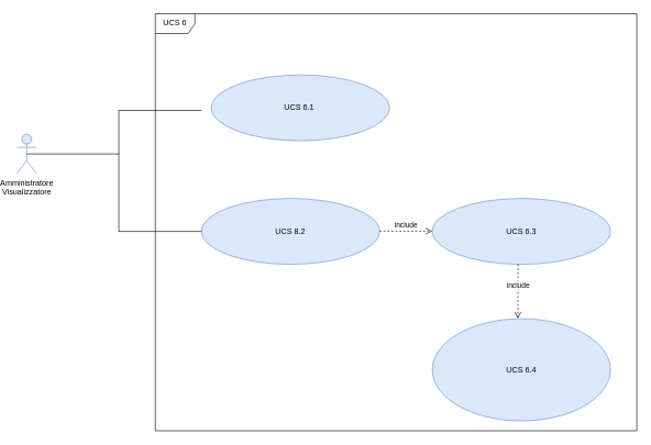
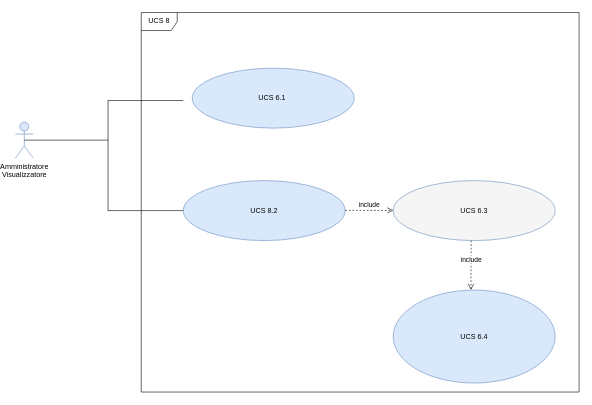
  <mxCell id="0" />
  <mxCell id="1" parent="0" />
  <mxCell id="2" value="" parent="1" vertex="1" style="line;strokeWidth=1;fillColor=none;align=left;verticalAlign=middle;spacingTop=-1;spacingLeft=3;spacingRight=3;rotatable=0;labelPosition=right;points=[];portConstraint=eastwest;verticalLabelPosition=middle;rotation=90;"><mxGeometry as="geometry" height="60" width="185" y="228.82" x="82.19" /></mxCell>
- <mxCell id="3" value="UCS 6" parent="1" vertex="1" style="shape=umlFrame;whiteSpace=wrap;html=1;"><mxGeometry as="geometry" height="632.71" width="730" y="20.29" x="230" /></mxCell>
+ <mxCell id="3" value="UCS 8" parent="1" vertex="1" style="shape=umlFrame;whiteSpace=wrap;html=1;"><mxGeometry as="geometry" height="632.71" width="730" y="20.29" x="230" /></mxCell>
  <mxCell id="4" value="Amministratore&lt;br&gt;Visualizzatore" parent="1" vertex="1" style="shape=umlActor;verticalLabelPosition=bottom;labelBackgroundColor=#ffffff;verticalAlign=top;html=1;fillColor=#dae8fc;strokeColor=#6c8ebf;"><mxGeometry as="geometry" height="60" width="30" y="203" x="20" /></mxCell>
  <mxCell id="5" value="UCS 6.1&amp;nbsp;" parent="1" vertex="1" style="ellipse;whiteSpace=wrap;html=1;fillColor=#dae8fc;strokeColor=#6c8ebf;"><mxGeometry x="315" y="113" as="geometry" height="100" width="270" /></mxCell>
  <mxCell id="6" value="UCS 8.2" parent="1" vertex="1" style="ellipse;whiteSpace=wrap;html=1;fillColor=#dae8fc;strokeColor=#6c8ebf;"><mxGeometry as="geometry" height="100" width="270" y="300.5" x="300" /></mxCell>
- <mxCell id="7" value="UCS 6.3" parent="1" vertex="1" style="ellipse;whiteSpace=wrap;html=1;fillColor=#dae8fc;strokeColor=#6c8ebf;"><mxGeometry as="geometry" height="100" width="270" y="300.5" x="650" /></mxCell>
+ <mxCell id="7" value="UCS 6.3" parent="1" vertex="1" style="ellipse;whiteSpace=wrap;html=1;fillColor=#f5f5f5;strokeColor=#6c8ebf;"><mxGeometry as="geometry" height="100" width="270" y="300.5" x="650" /></mxCell>
  <mxCell id="8" value="" parent="1" vertex="1" style="line;strokeWidth=1;fillColor=none;align=left;verticalAlign=middle;spacingTop=-1;spacingLeft=3;spacingRight=3;rotatable=0;labelPosition=right;points=[];portConstraint=eastwest;"><mxGeometry as="geometry" height="8" width="140" y="229" x="35" /></mxCell>
  <mxCell id="9" value="" parent="1" vertex="1" style="line;strokeWidth=1;fillColor=none;align=left;verticalAlign=middle;spacingTop=-1;spacingLeft=3;spacingRight=3;rotatable=0;labelPosition=right;points=[];portConstraint=eastwest;"><mxGeometry as="geometry" height="8" width="125" y="163" x="175" /></mxCell>
  <mxCell id="10" value="" parent="1" vertex="1" style="line;strokeWidth=1;fillColor=none;align=left;verticalAlign=middle;spacingTop=-1;spacingLeft=3;spacingRight=3;rotatable=0;labelPosition=right;points=[];portConstraint=eastwest;"><mxGeometry as="geometry" height="8" width="125" y="346.5" x="175" /></mxCell>
  <mxCell id="11" value="include" parent="1" style="html=1;verticalAlign=bottom;endArrow=open;dashed=1;endSize=8;" edge="1"><mxGeometry as="geometry" relative="1"><mxPoint as="sourcePoint" y="350.16" x="570" /><mxPoint as="targetPoint" y="350.16" x="650" /></mxGeometry></mxCell>
  <mxCell id="12" value="include" parent="1" style="html=1;verticalAlign=bottom;endArrow=open;dashed=1;endSize=8;entryX=0.753;entryY=0.731;entryDx=0;entryDy=0;entryPerimeter=0;" edge="1" target="3"><mxGeometry as="geometry" relative="1"><mxPoint as="sourcePoint" y="400.5" x="780" /><mxPoint as="targetPoint" y="400.5" x="860" /></mxGeometry></mxCell>
  <mxCell id="13" value="UCS 6.4" parent="1" vertex="1" style="ellipse;whiteSpace=wrap;html=1;fillColor=#dae8fc;strokeColor=#6c8ebf;"><mxGeometry x="650" y="483" as="geometry" height="155" width="270" /></mxCell>
